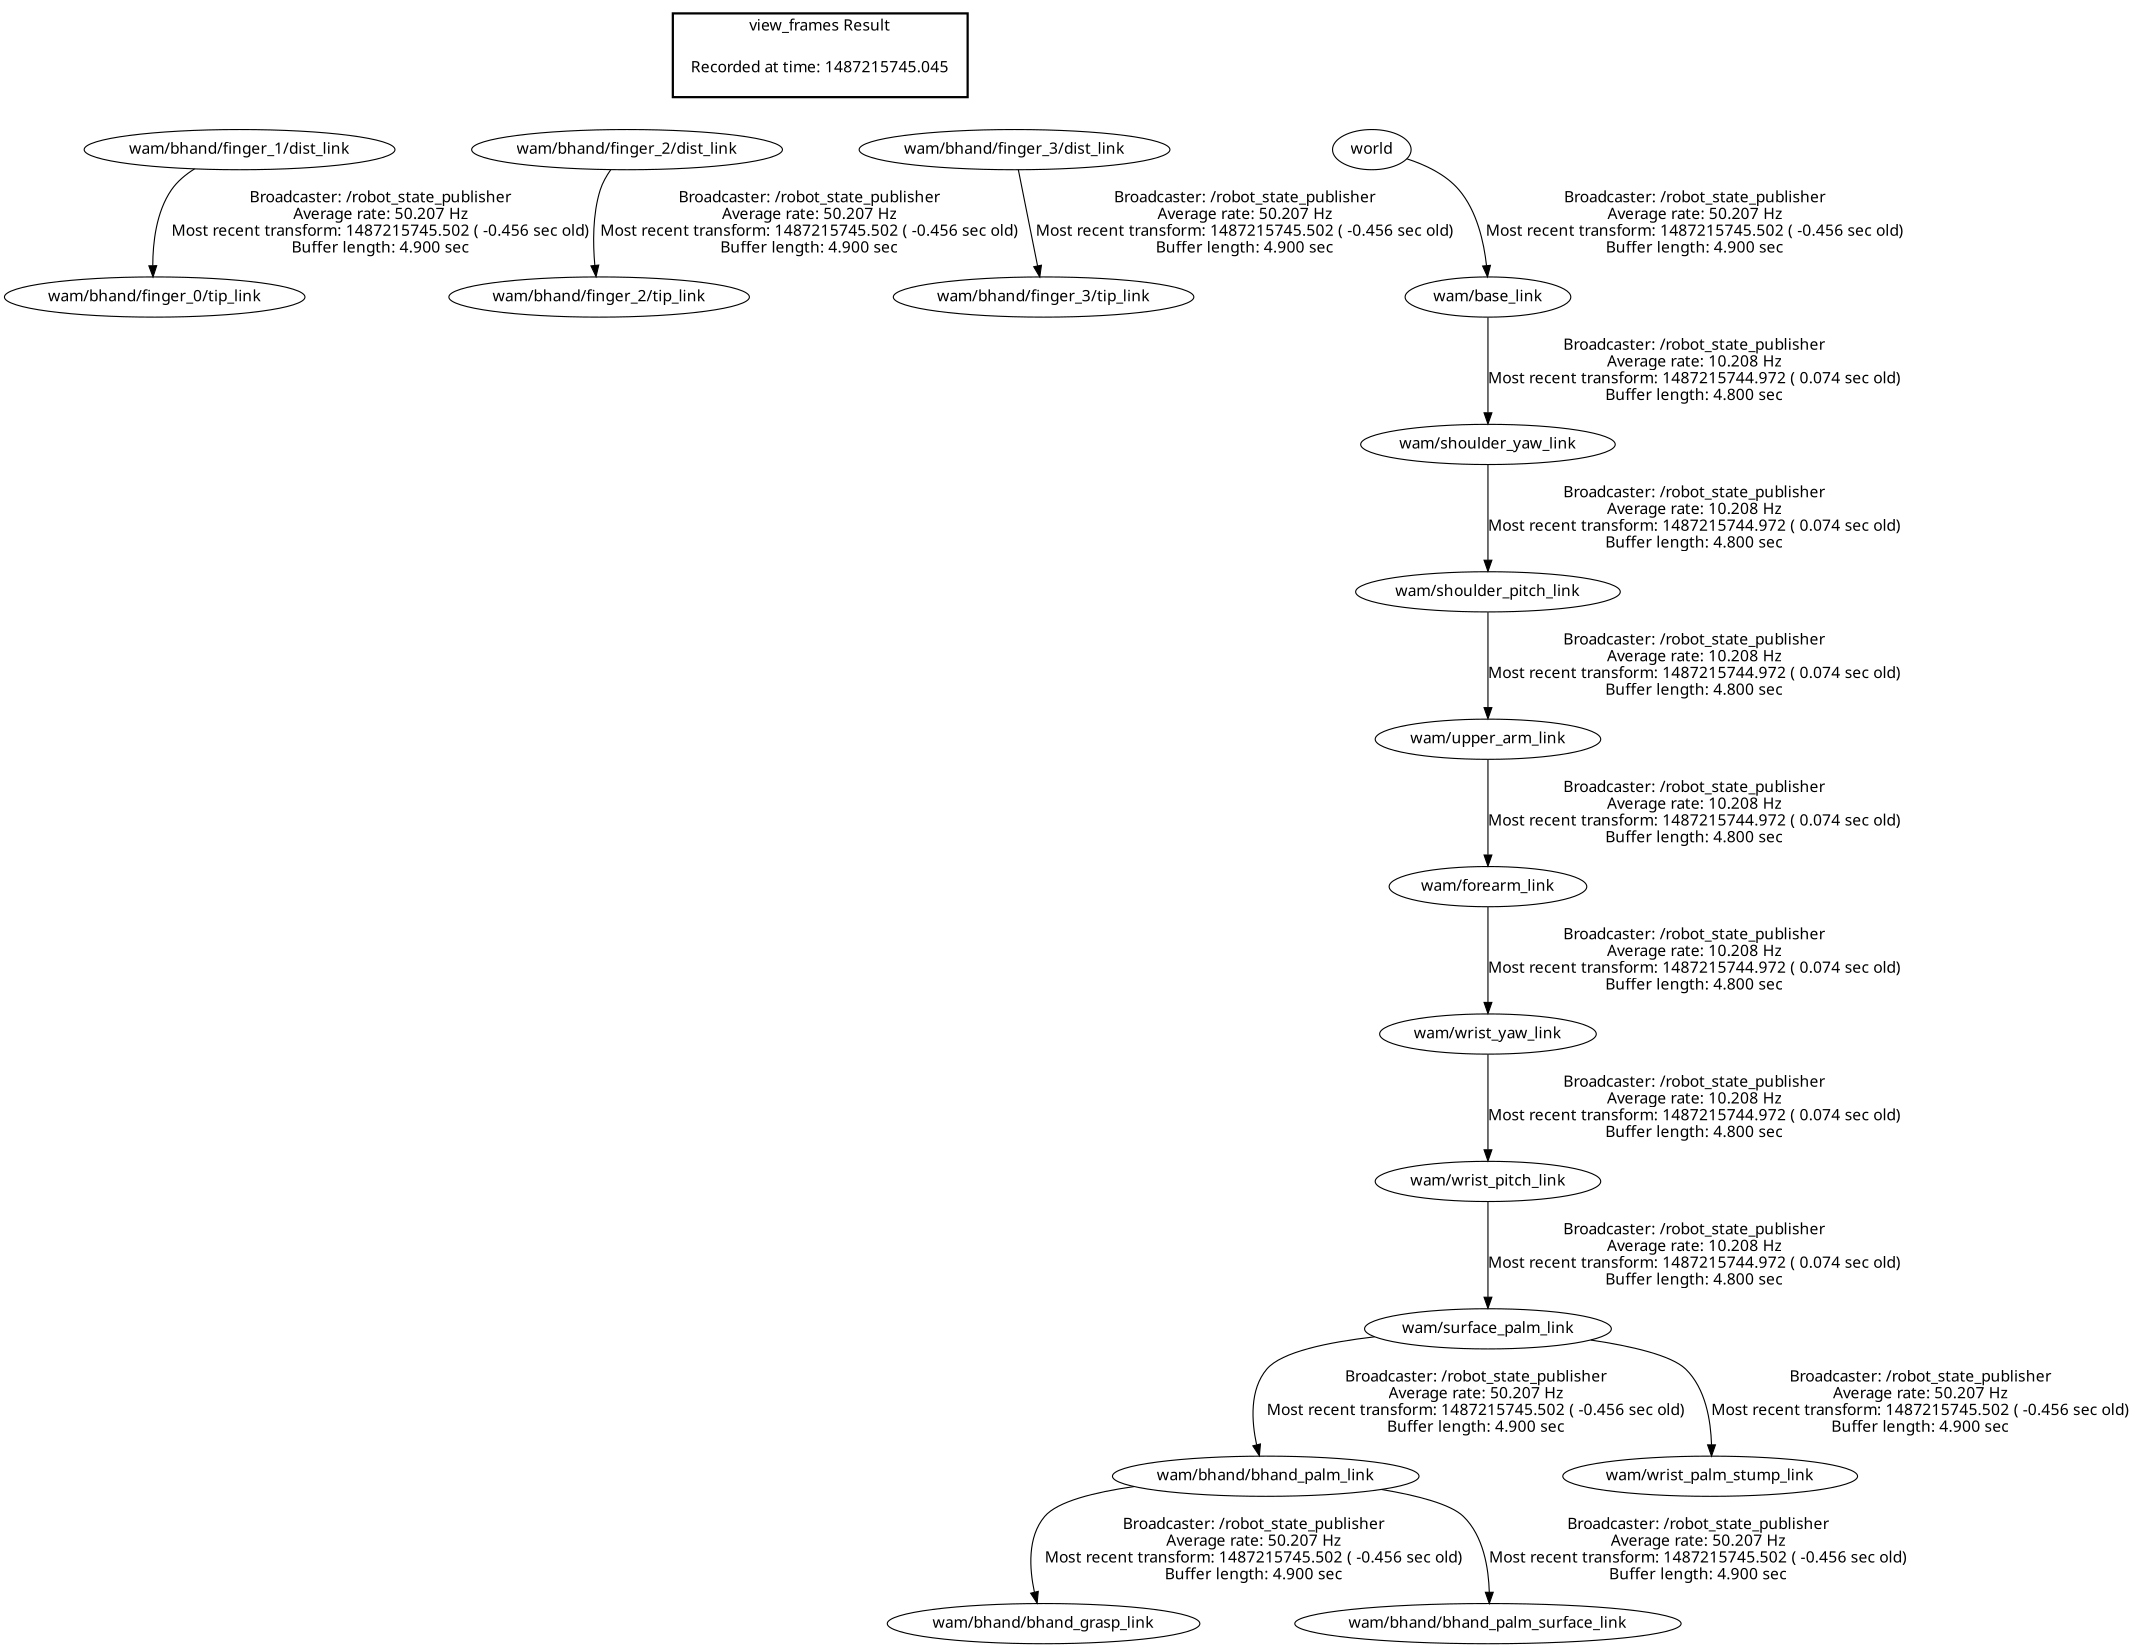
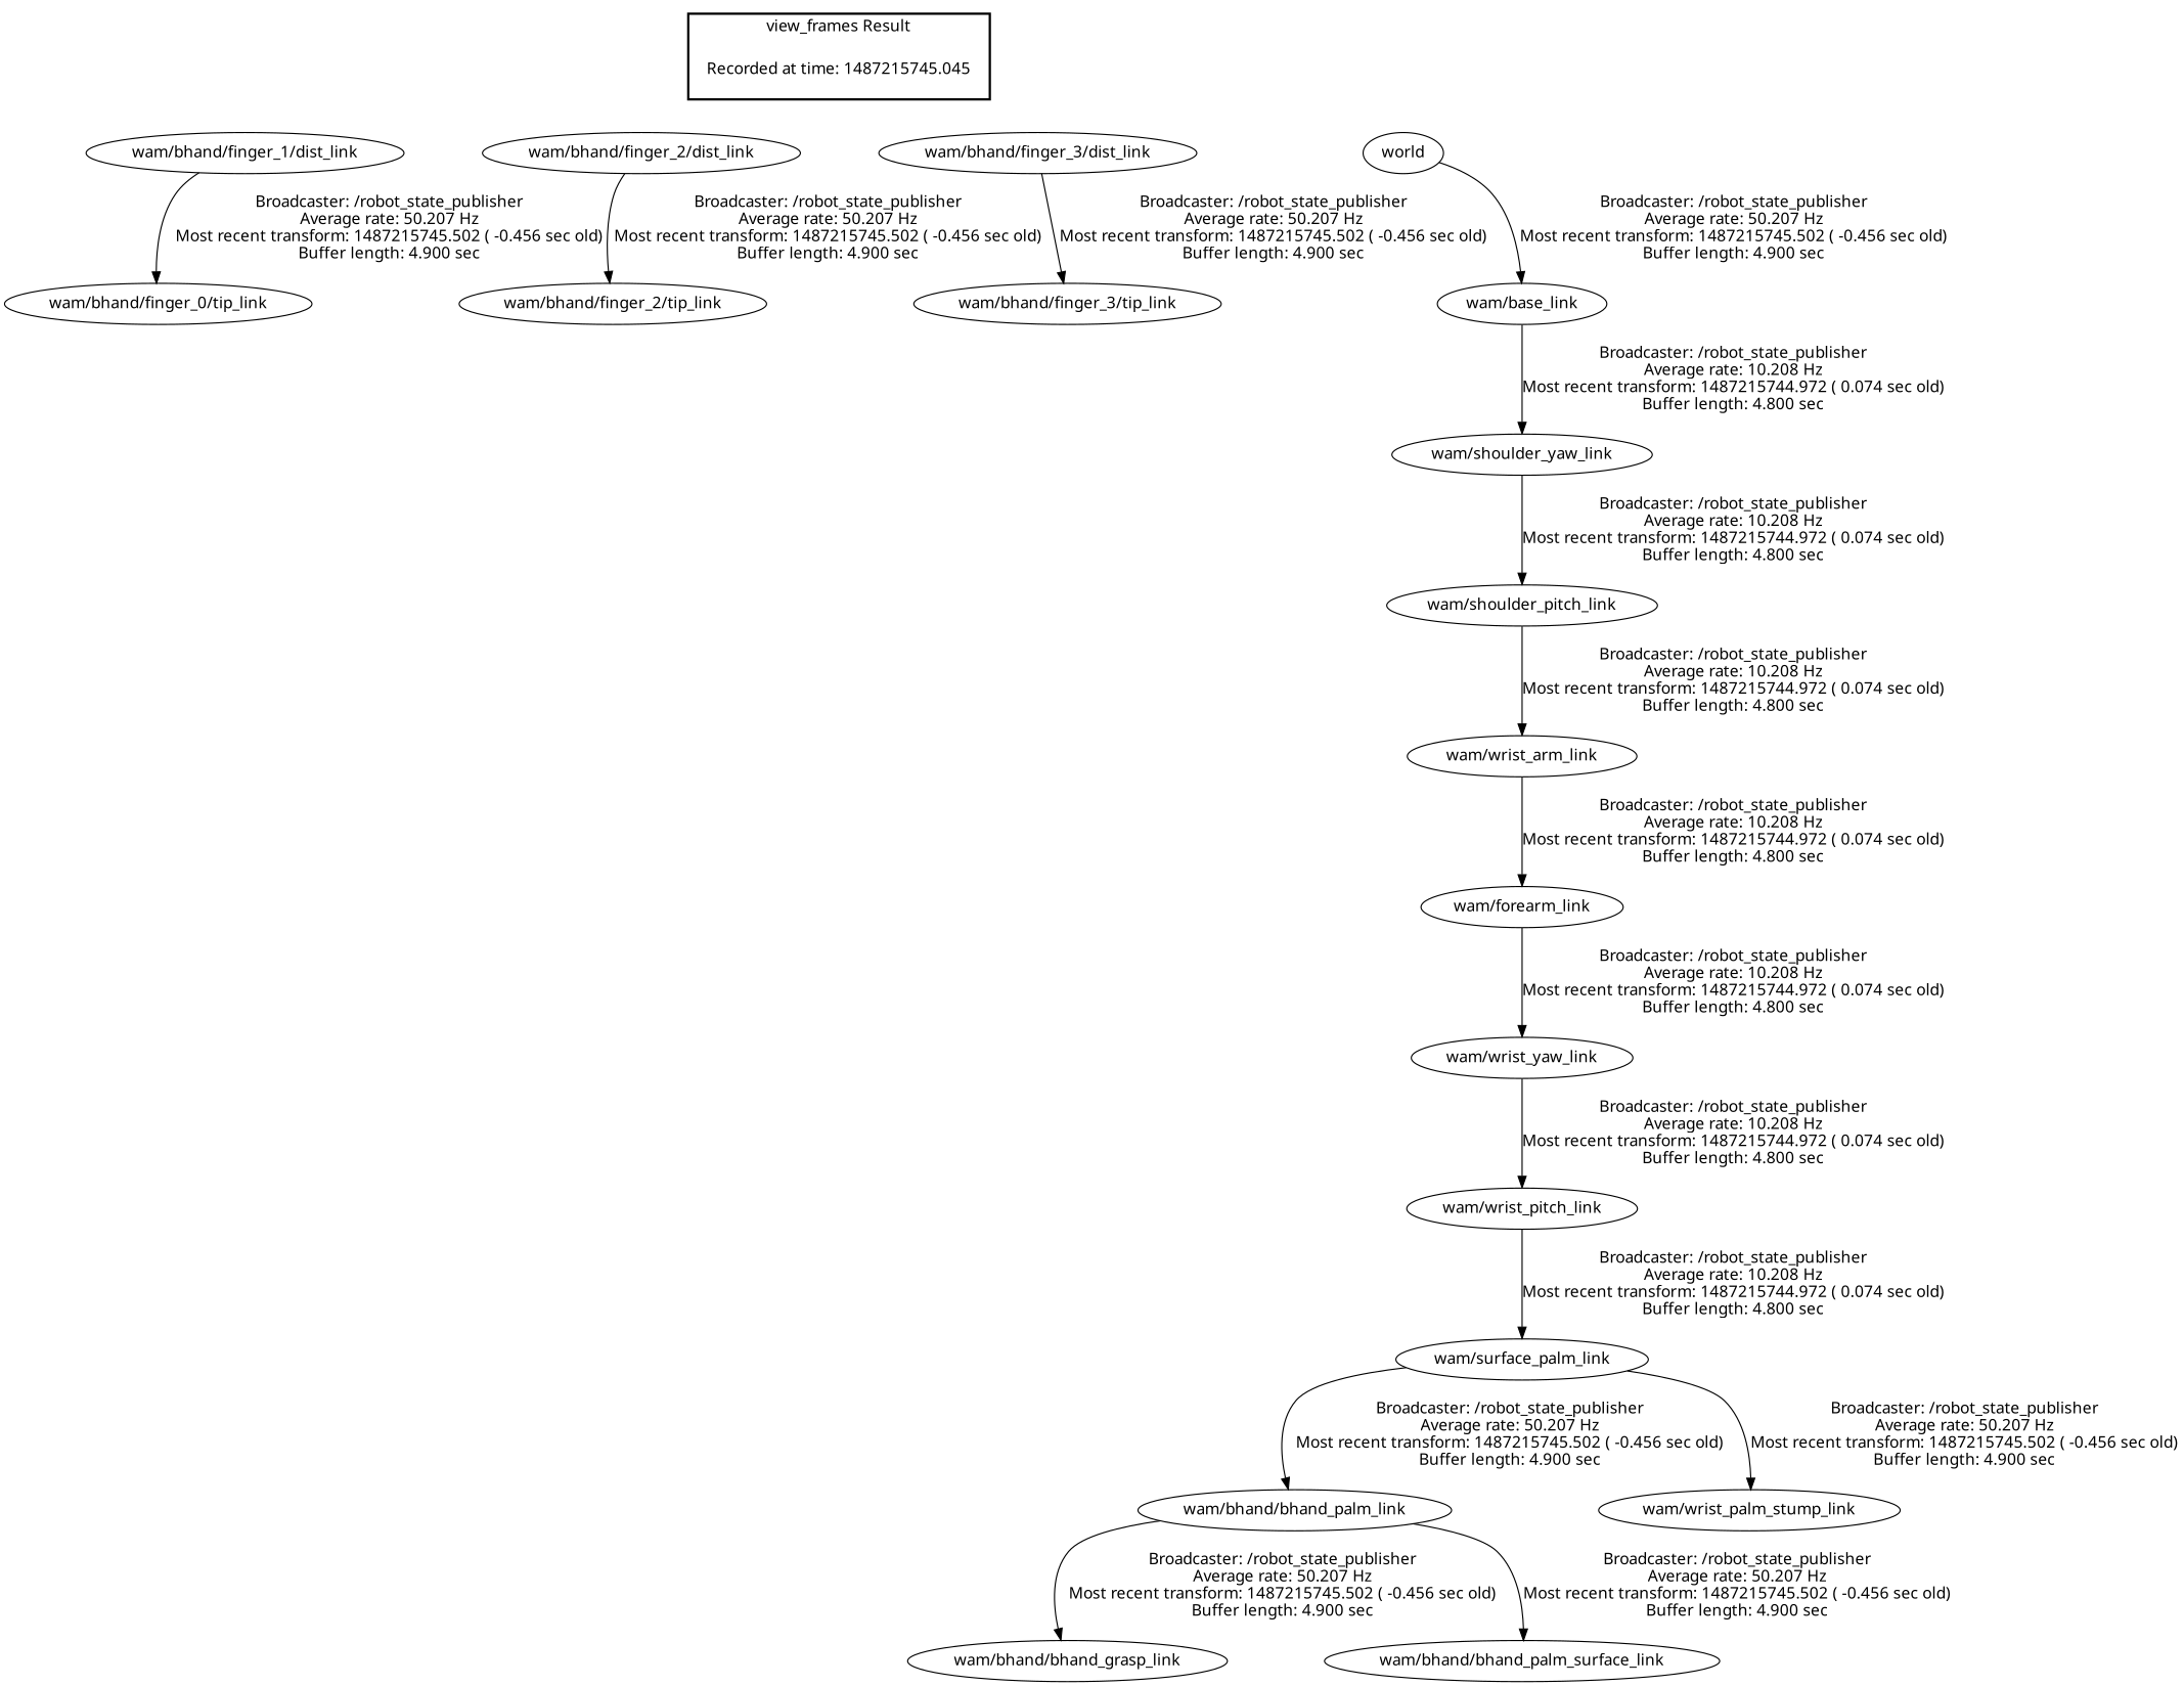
  digraph {
    fontname="Noto Sans"
    node [fontname="Noto Sans"]
    edge [fontname="Noto Sans"]
    "Recorded at time: 1487215745.045" [shape=plaintext]
    "wam/bhand/finger_1/dist_link"
    "wam/bhand/finger_2/dist_link"
    "wam/bhand/finger_3/dist_link"
    world
    n6 [label="wam/surface_palm_link"]
    "wam/bhand/bhand_palm_link"
    "wam/wrist_palm_stump_link"
    "wam/bhand/bhand_grasp_link"
    "wam/bhand/bhand_palm_surface_link"
    "wam/wrist_pitch_link"
    n12 [label="wam/bhand/finger_0/tip_link"]
    "wam/bhand/finger_2/tip_link"
    "wam/bhand/finger_3/tip_link"
    "wam/base_link"
    "wam/shoulder_yaw_link"
    "wam/shoulder_pitch_link"
-   "wam/upper_arm_link"
+   "wam/upper_arm_link" [label="wam/wrist_arm_link"]
    "wam/forearm_link"
    "wam/wrist_yaw_link"
    subgraph cluster_1 {
      color=black
      label="view_frames Result"
      style=bold
      "Recorded at time: 1487215745.045"
    }
    "Recorded at time: 1487215745.045" -> "wam/bhand/finger_1/dist_link" [style=invis]
    "Recorded at time: 1487215745.045" -> "wam/bhand/finger_2/dist_link" [style=invis]
    "Recorded at time: 1487215745.045" -> "wam/bhand/finger_3/dist_link" [style=invis]
    "Recorded at time: 1487215745.045" -> world [style=invis]
    "wam/bhand/finger_1/dist_link" -> n12 [label="Broadcaster: /robot_state_publisher\nAverage rate: 50.207 Hz\nMost recent transform: 1487215745.502 ( -0.456 sec old)\nBuffer length: 4.900 sec\n"]
    "wam/bhand/finger_2/dist_link" -> "wam/bhand/finger_2/tip_link" [label="Broadcaster: /robot_state_publisher\nAverage rate: 50.207 Hz\nMost recent transform: 1487215745.502 ( -0.456 sec old)\nBuffer length: 4.900 sec\n"]
    "wam/bhand/finger_3/dist_link" -> "wam/bhand/finger_3/tip_link" [label="Broadcaster: /robot_state_publisher\nAverage rate: 50.207 Hz\nMost recent transform: 1487215745.502 ( -0.456 sec old)\nBuffer length: 4.900 sec\n"]
    world -> "wam/base_link" [label="Broadcaster: /robot_state_publisher\nAverage rate: 50.207 Hz\nMost recent transform: 1487215745.502 ( -0.456 sec old)\nBuffer length: 4.900 sec\n"]
    n6 -> "wam/bhand/bhand_palm_link" [label="Broadcaster: /robot_state_publisher\nAverage rate: 50.207 Hz\nMost recent transform: 1487215745.502 ( -0.456 sec old)\nBuffer length: 4.900 sec\n"]
    n6 -> "wam/wrist_palm_stump_link" [label="Broadcaster: /robot_state_publisher\nAverage rate: 50.207 Hz\nMost recent transform: 1487215745.502 ( -0.456 sec old)\nBuffer length: 4.900 sec\n"]
    "wam/bhand/bhand_palm_link" -> "wam/bhand/bhand_grasp_link" [label="Broadcaster: /robot_state_publisher\nAverage rate: 50.207 Hz\nMost recent transform: 1487215745.502 ( -0.456 sec old)\nBuffer length: 4.900 sec\n"]
    "wam/bhand/bhand_palm_link" -> "wam/bhand/bhand_palm_surface_link" [label="Broadcaster: /robot_state_publisher\nAverage rate: 50.207 Hz\nMost recent transform: 1487215745.502 ( -0.456 sec old)\nBuffer length: 4.900 sec\n"]
    "wam/wrist_pitch_link" -> n6 [label="Broadcaster: /robot_state_publisher\nAverage rate: 10.208 Hz\nMost recent transform: 1487215744.972 ( 0.074 sec old)\nBuffer length: 4.800 sec\n"]
    "wam/base_link" -> "wam/shoulder_yaw_link" [label="Broadcaster: /robot_state_publisher\nAverage rate: 10.208 Hz\nMost recent transform: 1487215744.972 ( 0.074 sec old)\nBuffer length: 4.800 sec\n"]
    "wam/shoulder_yaw_link" -> "wam/shoulder_pitch_link" [label="Broadcaster: /robot_state_publisher\nAverage rate: 10.208 Hz\nMost recent transform: 1487215744.972 ( 0.074 sec old)\nBuffer length: 4.800 sec\n"]
    "wam/shoulder_pitch_link" -> "wam/upper_arm_link" [label="Broadcaster: /robot_state_publisher\nAverage rate: 10.208 Hz\nMost recent transform: 1487215744.972 ( 0.074 sec old)\nBuffer length: 4.800 sec\n"]
    "wam/upper_arm_link" -> "wam/forearm_link" [label="Broadcaster: /robot_state_publisher\nAverage rate: 10.208 Hz\nMost recent transform: 1487215744.972 ( 0.074 sec old)\nBuffer length: 4.800 sec\n"]
    "wam/forearm_link" -> "wam/wrist_yaw_link" [label="Broadcaster: /robot_state_publisher\nAverage rate: 10.208 Hz\nMost recent transform: 1487215744.972 ( 0.074 sec old)\nBuffer length: 4.800 sec\n"]
    "wam/wrist_yaw_link" -> "wam/wrist_pitch_link" [label="Broadcaster: /robot_state_publisher\nAverage rate: 10.208 Hz\nMost recent transform: 1487215744.972 ( 0.074 sec old)\nBuffer length: 4.800 sec\n"]
  }
